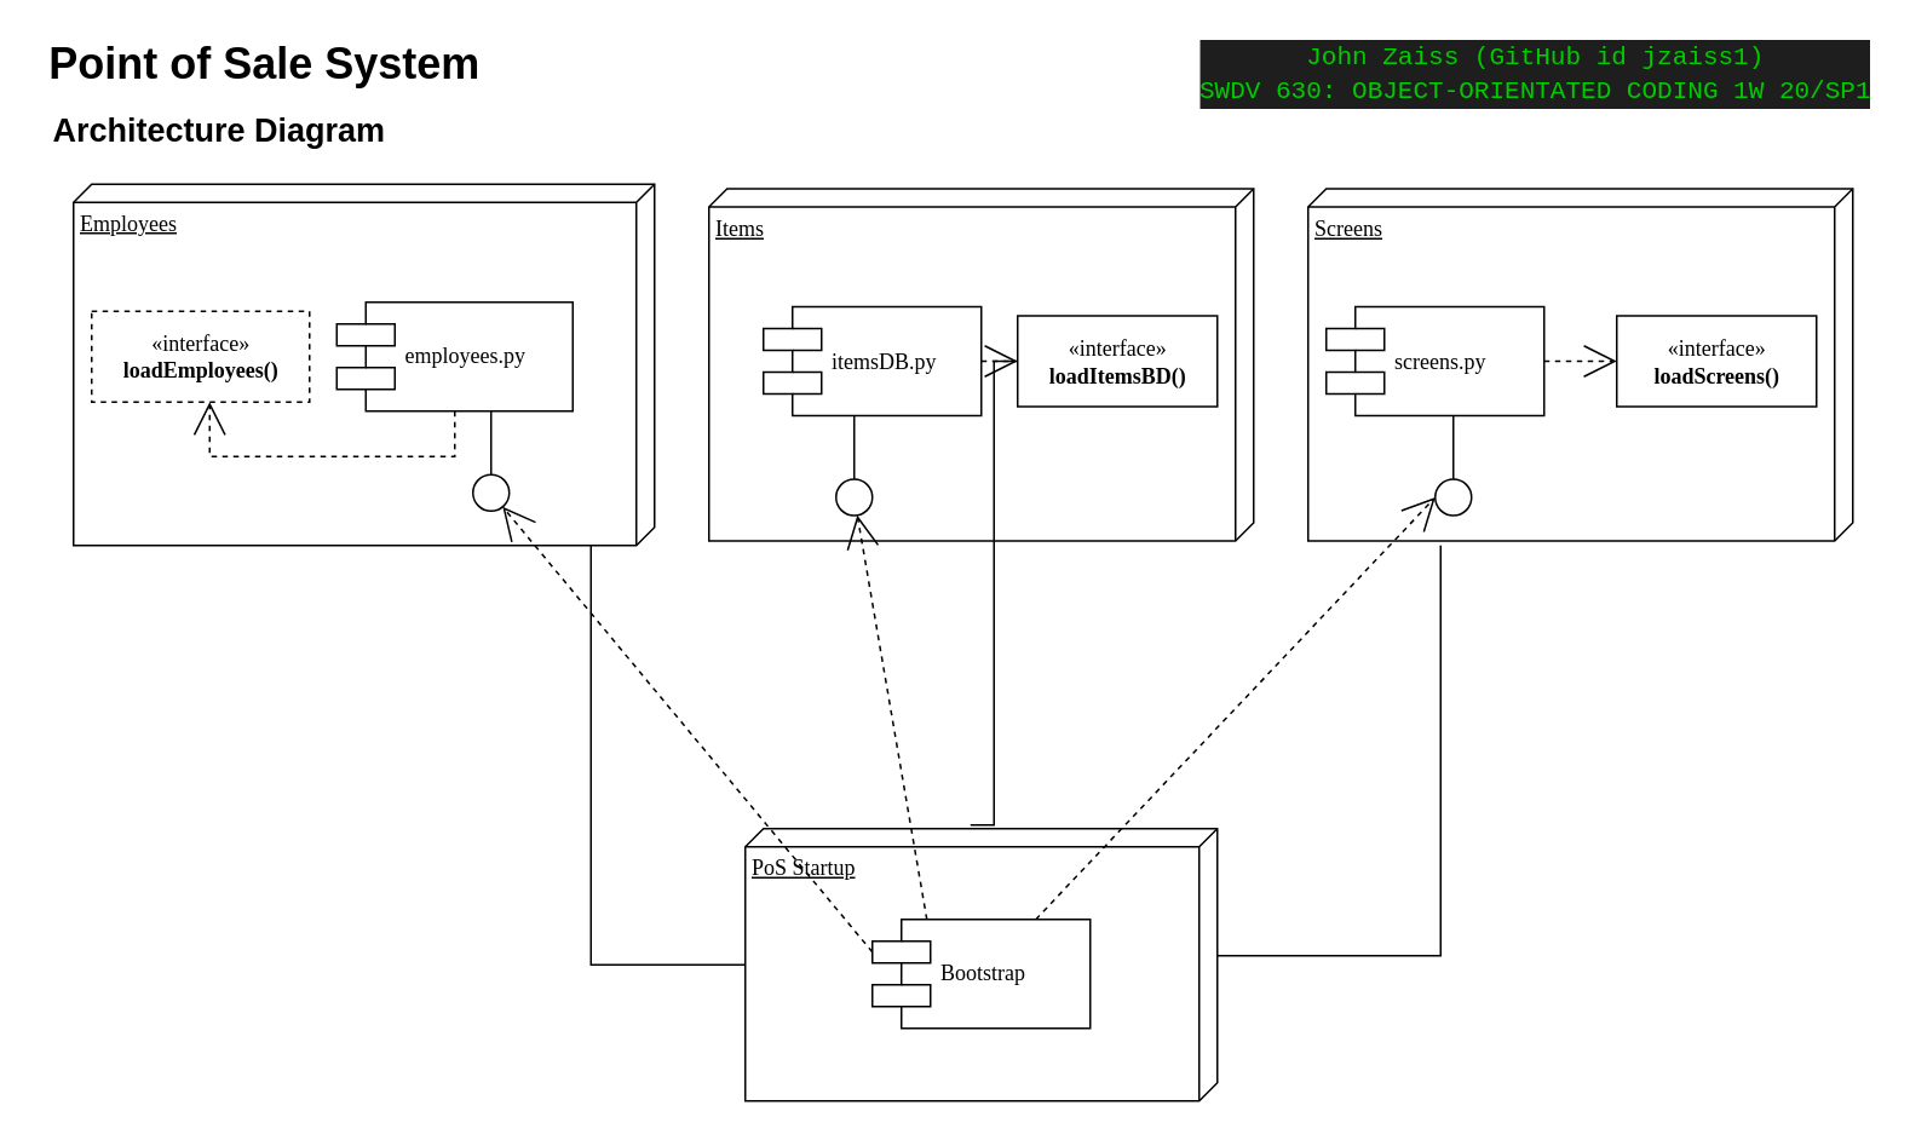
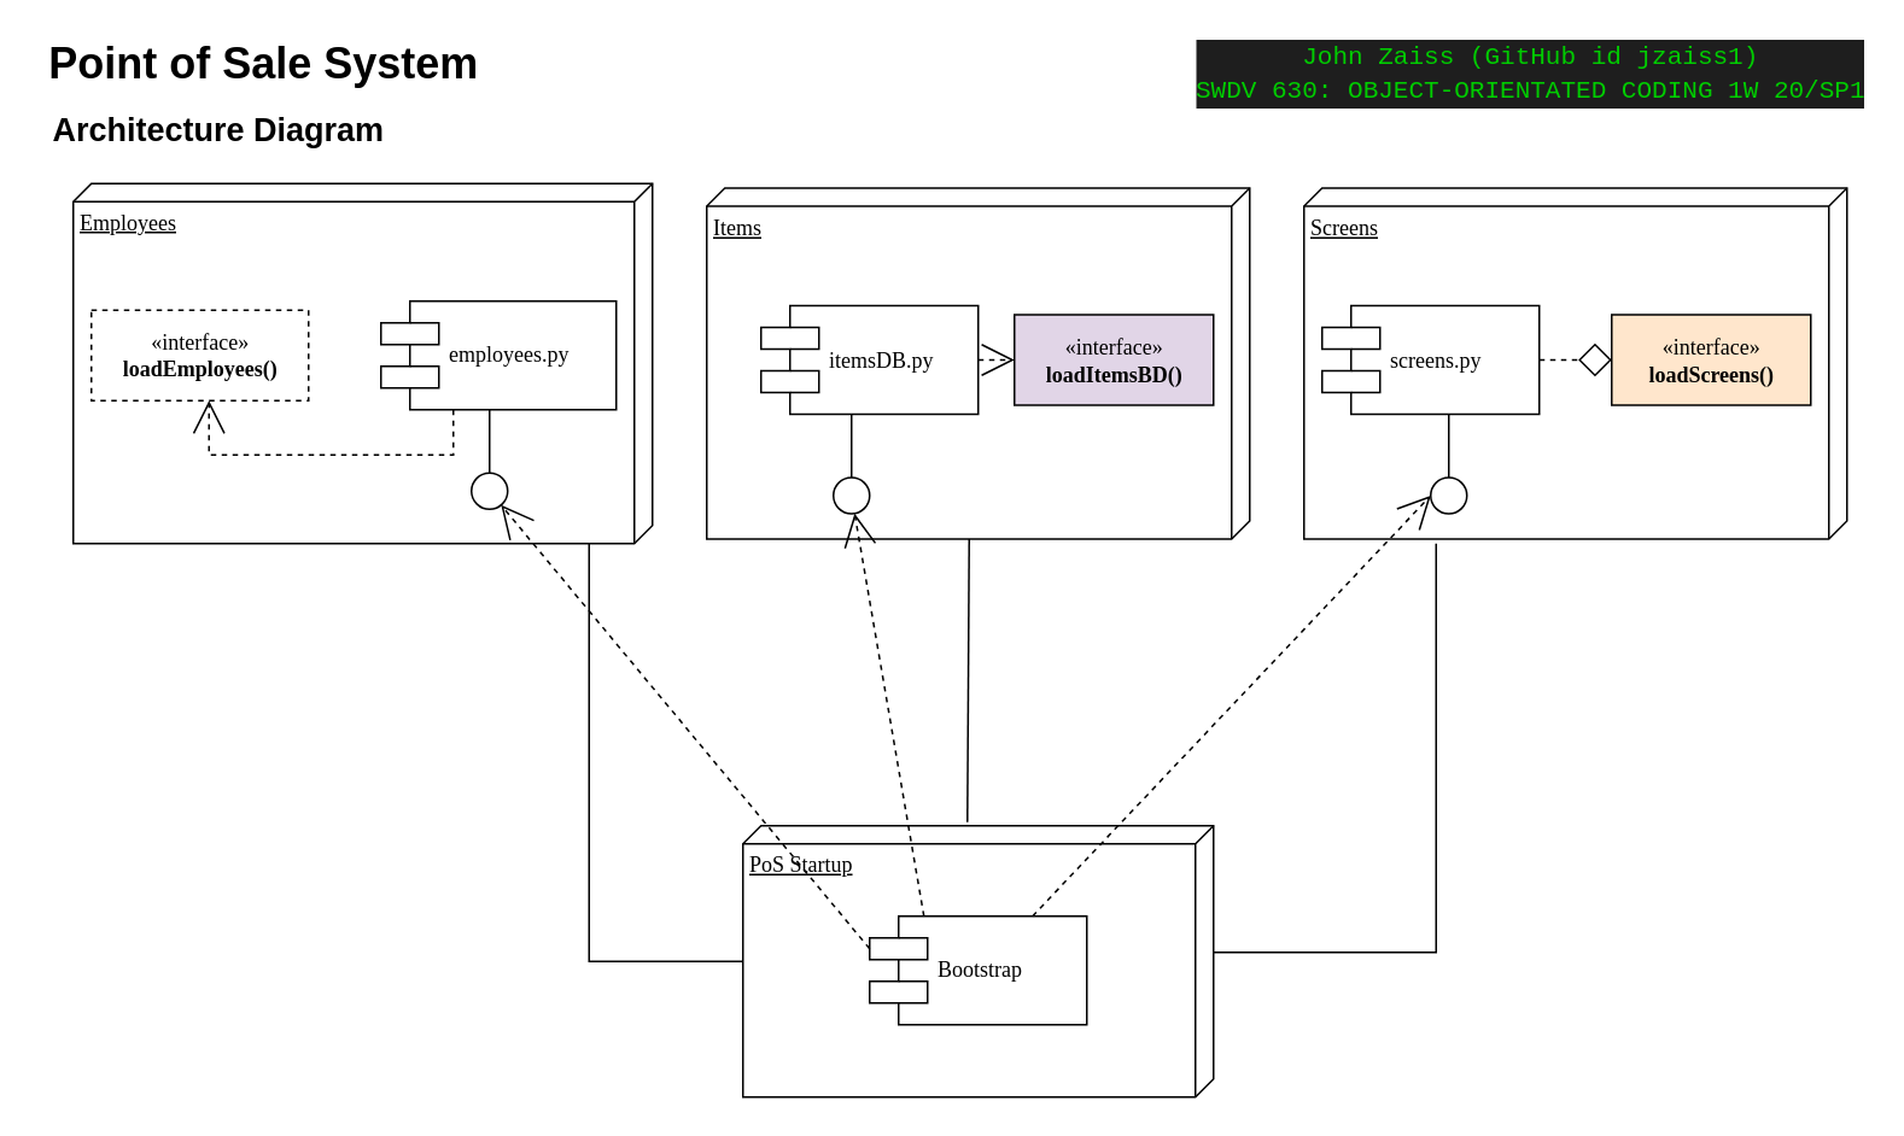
  <mxCell id="0" />
  <mxCell id="1" parent="0" />
  <mxCell id="2" value="Employees" style="verticalAlign=top;align=left;spacingTop=8;spacingLeft=2;spacingRight=12;shape=cube;size=10;direction=south;fontStyle=4;html=1;rounded=0;shadow=0;comic=0;labelBackgroundColor=none;strokeWidth=1;fontFamily=Verdana;fontSize=12" parent="1" vertex="1"><mxGeometry x="40" y="101" width="320" height="199" as="geometry" /></mxCell>
  <mxCell id="3" value="Items" style="verticalAlign=top;align=left;spacingTop=8;spacingLeft=2;spacingRight=12;shape=cube;size=10;direction=south;fontStyle=4;html=1;rounded=0;shadow=0;comic=0;labelBackgroundColor=none;strokeWidth=1;fontFamily=Verdana;fontSize=12" parent="1" vertex="1"><mxGeometry x="390" y="103.5" width="300" height="194" as="geometry" /></mxCell>
  <mxCell id="4" value="PoS Startup" style="verticalAlign=top;align=left;spacingTop=8;spacingLeft=2;spacingRight=12;shape=cube;size=10;direction=south;fontStyle=4;html=1;rounded=0;shadow=0;comic=0;labelBackgroundColor=none;strokeWidth=1;fontFamily=Verdana;fontSize=12" parent="1" vertex="1"><mxGeometry x="410" y="456" width="260" height="150" as="geometry" /></mxCell>
  <mxCell id="5" value="«interface»&lt;br&gt;&lt;b&gt;loadEmployees()&lt;/b&gt;" style="html=1;rounded=0;shadow=0;comic=0;labelBackgroundColor=none;strokeWidth=1;fontFamily=Verdana;fontSize=12;align=center;dashed=1;" parent="1" vertex="1"><mxGeometry x="50" y="171" width="120" height="50" as="geometry" /></mxCell>
- <mxCell id="6" value="employees.py" style="shape=component;align=left;spacingLeft=36;rounded=0;shadow=0;comic=0;labelBackgroundColor=none;strokeWidth=1;fontFamily=Verdana;fontSize=12;html=1;" parent="1" vertex="1"><mxGeometry x="185" y="166" width="130" height="60" as="geometry" /></mxCell>
+ <mxCell id="6" value="employees.py" style="shape=component;align=left;spacingLeft=36;rounded=0;shadow=0;comic=0;labelBackgroundColor=none;strokeWidth=1;fontFamily=Verdana;fontSize=12;html=1;" parent="1" vertex="1"><mxGeometry x="210" y="166" width="130" height="60" as="geometry" /></mxCell>
  <mxCell id="7" value="" style="ellipse;whiteSpace=wrap;html=1;rounded=0;shadow=0;comic=0;labelBackgroundColor=none;strokeWidth=1;fontFamily=Verdana;fontSize=12;align=center;" parent="1" vertex="1"><mxGeometry x="260" y="261" width="20" height="20" as="geometry" /></mxCell>
  <mxCell id="8" value="itemsDB.py" style="shape=component;align=left;spacingLeft=36;rounded=0;shadow=0;comic=0;labelBackgroundColor=none;strokeWidth=1;fontFamily=Verdana;fontSize=12;html=1;" parent="1" vertex="1"><mxGeometry x="420" y="168.5" width="120" height="60" as="geometry" /></mxCell>
- <mxCell id="9" value="«interface»&lt;br&gt;&lt;b&gt;loadItemsBD()&lt;/b&gt;" style="html=1;rounded=0;shadow=0;comic=0;labelBackgroundColor=none;strokeWidth=1;fontFamily=Verdana;fontSize=12;align=center;" parent="1" vertex="1"><mxGeometry x="560" y="173.5" width="110" height="50" as="geometry" /></mxCell>
+ <mxCell id="9" value="«interface»&lt;br&gt;&lt;b&gt;loadItemsBD()&lt;/b&gt;" style="html=1;rounded=0;shadow=0;comic=0;labelBackgroundColor=none;strokeWidth=1;fontFamily=Verdana;fontSize=12;align=center;fillColor=#e1d5e7;" parent="1" vertex="1"><mxGeometry x="560" y="173.5" width="110" height="50" as="geometry" /></mxCell>
  <mxCell id="10" value="" style="ellipse;whiteSpace=wrap;html=1;rounded=0;shadow=0;comic=0;labelBackgroundColor=none;strokeWidth=1;fontFamily=Verdana;fontSize=12;align=center;" parent="1" vertex="1"><mxGeometry x="460" y="263.5" width="20" height="20" as="geometry" /></mxCell>
  <mxCell id="11" value="Bootstrap" style="shape=component;align=left;spacingLeft=36;rounded=0;shadow=0;comic=0;labelBackgroundColor=none;strokeWidth=1;fontFamily=Verdana;fontSize=12;html=1;" parent="1" vertex="1"><mxGeometry x="480" y="506" width="120" height="60" as="geometry" /></mxCell>
  <mxCell id="12" style="edgeStyle=none;rounded=0;html=1;dashed=1;labelBackgroundColor=none;startArrow=none;startFill=0;startSize=8;endArrow=open;endFill=0;endSize=16;fontFamily=Verdana;fontSize=12;exitX=0;exitY=0.3;exitDx=0;exitDy=0;" parent="1" source="11" target="7" edge="1"><mxGeometry relative="1" as="geometry" /></mxCell>
  <mxCell id="13" style="edgeStyle=none;rounded=0;html=1;dashed=1;labelBackgroundColor=none;startArrow=none;startFill=0;startSize=8;endArrow=open;endFill=0;endSize=16;fontFamily=Verdana;fontSize=12;exitX=0.25;exitY=0;exitDx=0;exitDy=0;" parent="1" source="11" target="10" edge="1"><mxGeometry relative="1" as="geometry" /></mxCell>
  <mxCell id="14" style="edgeStyle=elbowEdgeStyle;rounded=0;html=1;labelBackgroundColor=none;startArrow=none;startFill=0;startSize=8;endArrow=none;endFill=0;endSize=16;fontFamily=Verdana;fontSize=12;" parent="1" source="10" target="8" edge="1"><mxGeometry relative="1" as="geometry" /></mxCell>
  <mxCell id="15" style="edgeStyle=elbowEdgeStyle;rounded=0;html=1;labelBackgroundColor=none;startArrow=none;startFill=0;startSize=8;endArrow=none;endFill=0;endSize=16;fontFamily=Verdana;fontSize=12;" parent="1" source="7" target="6" edge="1"><mxGeometry relative="1" as="geometry" /></mxCell>
  <mxCell id="16" style="edgeStyle=orthogonalEdgeStyle;rounded=0;html=1;labelBackgroundColor=none;startArrow=none;startFill=0;startSize=8;endArrow=open;endFill=0;endSize=16;fontFamily=Verdana;fontSize=12;dashed=1;" parent="1" source="6" target="5" edge="1"><mxGeometry relative="1" as="geometry"><Array as="points"><mxPoint x="250" y="251" /><mxPoint x="115" y="251" /></Array></mxGeometry></mxCell>
  <mxCell id="17" style="edgeStyle=orthogonalEdgeStyle;rounded=0;html=1;dashed=1;labelBackgroundColor=none;startArrow=none;startFill=0;startSize=8;endArrow=open;endFill=0;endSize=16;fontFamily=Verdana;fontSize=12;" parent="1" source="8" target="9" edge="1"><mxGeometry relative="1" as="geometry" /></mxCell>
- <mxCell id="18" style="edgeStyle=elbowEdgeStyle;rounded=0;html=1;labelBackgroundColor=none;startArrow=none;startFill=0;startSize=8;endArrow=none;endFill=0;endSize=16;fontFamily=Verdana;fontSize=12;exitX=-0.013;exitY=0.523;exitDx=0;exitDy=0;exitPerimeter=0;" parent="1" source="4" target="9" edge="1"><mxGeometry relative="1" as="geometry" /></mxCell>
+ <mxCell id="18" style="edgeStyle=elbowEdgeStyle;rounded=0;html=1;labelBackgroundColor=none;startArrow=none;startFill=0;startSize=8;endArrow=none;endFill=0;endSize=16;fontFamily=Verdana;fontSize=12;entryX=0;entryY=0;entryDx=194;entryDy=155;entryPerimeter=0;exitX=-0.013;exitY=0.523;exitDx=0;exitDy=0;exitPerimeter=0;" parent="1" source="4" target="3" edge="1"><mxGeometry relative="1" as="geometry" /></mxCell>
  <mxCell id="19" style="edgeStyle=orthogonalEdgeStyle;rounded=0;html=1;labelBackgroundColor=none;startArrow=none;startFill=0;startSize=8;endArrow=none;endFill=0;endSize=16;fontFamily=Verdana;fontSize=12;" parent="1" source="4" target="2" edge="1"><mxGeometry relative="1" as="geometry"><Array as="points"><mxPoint x="325" y="531" /></Array></mxGeometry></mxCell>
  <mxCell id="20" value="&lt;div style=&quot;font-size: 24px;&quot;&gt;Point of Sale System&lt;/div&gt;" style="text;html=1;align=center;verticalAlign=middle;resizable=0;points=[];autosize=1;fontSize=24;fontStyle=1" vertex="1" parent="1"><mxGeometry x="20" y="20" width="250" height="30" as="geometry" /></mxCell>
  <mxCell id="21" value="&lt;div style=&quot;background-color: rgb(30 , 30 , 30) ; font-family: &amp;#34;consolas&amp;#34; , &amp;#34;courier new&amp;#34; , monospace ; font-weight: normal ; font-size: 14px ; line-height: 19px ; white-space: pre&quot;&gt;&lt;div&gt;&lt;font color=&quot;#00CC00&quot;&gt;John&amp;nbsp;Zaiss&amp;nbsp;(GitHub&amp;nbsp;id&amp;nbsp;jzaiss1)&lt;/font&gt;&lt;/div&gt;&lt;div&gt;&lt;font color=&quot;#00CC00&quot;&gt;SWDV&amp;nbsp;630:&amp;nbsp;OBJECT-ORIENTATED&amp;nbsp;CODING&amp;nbsp;1W&amp;nbsp;20/SP1&lt;/font&gt;&lt;/div&gt;&lt;/div&gt;" style="text;html=1;align=center;verticalAlign=middle;resizable=0;points=[];autosize=1;fontSize=24;" vertex="1" parent="1"><mxGeometry x="660" y="20" width="370" height="40" as="geometry" /></mxCell>
  <mxCell id="22" value="&lt;font style=&quot;font-size: 18px&quot;&gt;Architecture Diagram&lt;/font&gt;" style="text;html=1;align=center;verticalAlign=middle;resizable=0;points=[];autosize=1;fontSize=24;fontStyle=1" vertex="1" parent="1"><mxGeometry x="20" y="50" width="200" height="40" as="geometry" /></mxCell>
  <mxCell id="23" value="Screens" style="verticalAlign=top;align=left;spacingTop=8;spacingLeft=2;spacingRight=12;shape=cube;size=10;direction=south;fontStyle=4;html=1;rounded=0;shadow=0;comic=0;labelBackgroundColor=none;strokeWidth=1;fontFamily=Verdana;fontSize=12" vertex="1" parent="1"><mxGeometry x="720" y="103.5" width="300" height="194" as="geometry" /></mxCell>
  <mxCell id="24" value="screens.py" style="shape=component;align=left;spacingLeft=36;rounded=0;shadow=0;comic=0;labelBackgroundColor=none;strokeWidth=1;fontFamily=Verdana;fontSize=12;html=1;" vertex="1" parent="1"><mxGeometry x="730" y="168.5" width="120" height="60" as="geometry" /></mxCell>
- <mxCell id="25" value="«interface»&lt;br&gt;&lt;b&gt;loadScreens()&lt;/b&gt;" style="html=1;rounded=0;shadow=0;comic=0;labelBackgroundColor=none;strokeWidth=1;fontFamily=Verdana;fontSize=12;align=center;" vertex="1" parent="1"><mxGeometry x="890" y="173.5" width="110" height="50" as="geometry" /></mxCell>
+ <mxCell id="25" value="«interface»&lt;br&gt;&lt;b&gt;loadScreens()&lt;/b&gt;" style="html=1;rounded=0;shadow=0;comic=0;labelBackgroundColor=none;strokeWidth=1;fontFamily=Verdana;fontSize=12;align=center;fillColor=#ffe6cc;" vertex="1" parent="1"><mxGeometry x="890" y="173.5" width="110" height="50" as="geometry" /></mxCell>
  <mxCell id="26" value="" style="ellipse;whiteSpace=wrap;html=1;rounded=0;shadow=0;comic=0;labelBackgroundColor=none;strokeWidth=1;fontFamily=Verdana;fontSize=12;align=center;" vertex="1" parent="1"><mxGeometry x="790" y="263.5" width="20" height="20" as="geometry" /></mxCell>
  <mxCell id="27" style="edgeStyle=elbowEdgeStyle;rounded=0;html=1;labelBackgroundColor=none;startArrow=none;startFill=0;startSize=8;endArrow=none;endFill=0;endSize=16;fontFamily=Verdana;fontSize=12;" edge="1" parent="1" source="26" target="24"><mxGeometry relative="1" as="geometry" /></mxCell>
- <mxCell id="28" style="edgeStyle=orthogonalEdgeStyle;rounded=0;html=1;dashed=1;labelBackgroundColor=none;startArrow=none;startFill=0;startSize=8;endArrow=open;endFill=0;endSize=16;fontFamily=Verdana;fontSize=12;" edge="1" parent="1" source="24" target="25"><mxGeometry relative="1" as="geometry" /></mxCell>
+ <mxCell id="28" style="edgeStyle=orthogonalEdgeStyle;rounded=0;html=1;dashed=1;labelBackgroundColor=none;startArrow=none;startFill=0;startSize=8;endArrow=diamond;endFill=0;endSize=16;fontFamily=Verdana;fontSize=12;" edge="1" parent="1" source="24" target="25"><mxGeometry relative="1" as="geometry" /></mxCell>
  <mxCell id="29" style="edgeStyle=none;rounded=0;html=1;dashed=1;labelBackgroundColor=none;startArrow=none;startFill=0;startSize=8;endArrow=open;endFill=0;endSize=16;fontFamily=Verdana;fontSize=12;exitX=0.75;exitY=0;exitDx=0;exitDy=0;entryX=0;entryY=0.5;entryDx=0;entryDy=0;" edge="1" parent="1" source="11" target="26"><mxGeometry relative="1" as="geometry"><mxPoint x="514.96" y="564" as="sourcePoint" /><mxPoint x="481.205" y="293.427" as="targetPoint" /></mxGeometry></mxCell>
  <mxCell id="30" style="edgeStyle=elbowEdgeStyle;rounded=0;html=1;labelBackgroundColor=none;startArrow=none;startFill=0;startSize=8;endArrow=none;endFill=0;endSize=16;fontFamily=Verdana;fontSize=12;exitX=0;exitY=0;exitDx=70;exitDy=0;exitPerimeter=0;" edge="1" parent="1" source="4"><mxGeometry relative="1" as="geometry"><mxPoint x="544.02" y="464.05" as="sourcePoint" /><mxPoint x="793" y="300" as="targetPoint" /><Array as="points"><mxPoint x="793" y="410" /></Array></mxGeometry></mxCell>
